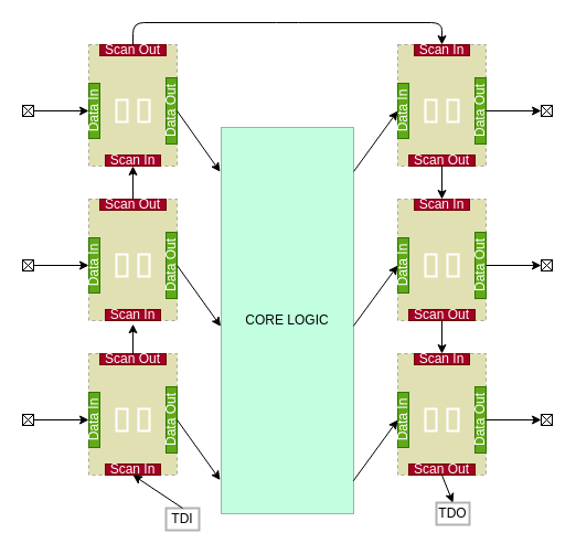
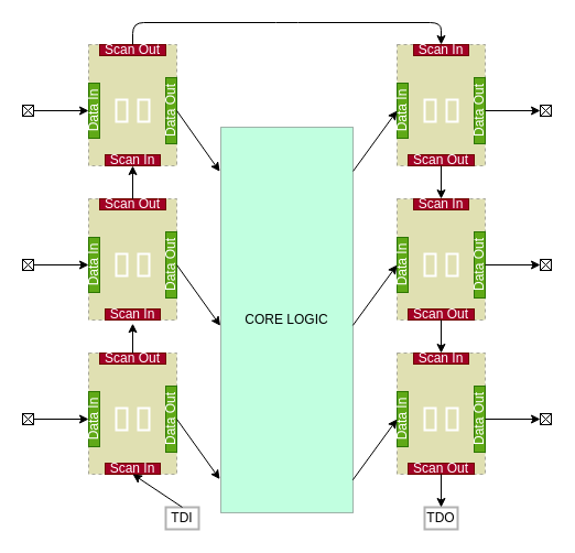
  <mxCell id="0" />
  <mxCell id="1" parent="0" />
  <mxCell id="2" value="" style="group" vertex="1" connectable="0" parent="1"><mxGeometry x="80" y="40" width="80" height="110" as="geometry" /></mxCell>
  <mxCell id="3" value="" style="rounded=0;whiteSpace=wrap;html=1;fillColor=#999900;dashed=1;opacity=30;" parent="2" vertex="1"><mxGeometry width="80" height="110" as="geometry" /></mxCell>
  <mxCell id="4" value="Data In" style="text;strokeColor=#2D7600;align=center;fillColor=#60a917;html=1;verticalAlign=middle;whiteSpace=wrap;rounded=0;fontColor=#ffffff;rotation=-90;" vertex="1" parent="2"><mxGeometry x="-20" y="55" width="50" height="10" as="geometry" /></mxCell>
  <mxCell id="5" value="Scan In" style="text;strokeColor=#6F0000;align=center;fillColor=#a20025;html=1;verticalAlign=middle;whiteSpace=wrap;rounded=0;fontColor=#ffffff;" vertex="1" parent="2"><mxGeometry x="15" y="100" width="50" height="10" as="geometry" /></mxCell>
  <mxCell id="6" value="Data Out" style="text;strokeColor=#2D7600;align=center;fillColor=#60a917;html=1;verticalAlign=middle;whiteSpace=wrap;rounded=0;fontColor=#ffffff;rotation=-90;" vertex="1" parent="2"><mxGeometry x="45" y="55" width="60" height="10" as="geometry" /></mxCell>
  <mxCell id="7" value="Scan Out" style="text;strokeColor=#6F0000;align=center;fillColor=#a20025;html=1;verticalAlign=middle;whiteSpace=wrap;rounded=0;fontColor=#ffffff;" vertex="1" parent="2"><mxGeometry x="10" width="60" height="10" as="geometry" /></mxCell>
  <mxCell id="8" value="" style="whiteSpace=wrap;html=1;strokeColor=#FFFFFF;strokeWidth=2;fillColor=none;" vertex="1" parent="2"><mxGeometry x="25" y="50" width="10" height="20" as="geometry" /></mxCell>
  <mxCell id="9" value="" style="whiteSpace=wrap;html=1;strokeColor=#FFFFFF;strokeWidth=2;fillColor=none;" vertex="1" parent="2"><mxGeometry x="45" y="50" width="10" height="20" as="geometry" /></mxCell>
  <mxCell id="10" value="" style="group" vertex="1" connectable="0" parent="1"><mxGeometry x="80" y="180" width="80" height="110" as="geometry" /></mxCell>
  <mxCell id="11" value="" style="rounded=0;whiteSpace=wrap;html=1;fillColor=#999900;dashed=1;opacity=30;" vertex="1" parent="10"><mxGeometry width="80" height="110" as="geometry" /></mxCell>
  <mxCell id="12" value="Data In" style="text;strokeColor=#2D7600;align=center;fillColor=#60a917;html=1;verticalAlign=middle;whiteSpace=wrap;rounded=0;fontColor=#ffffff;rotation=-90;" vertex="1" parent="10"><mxGeometry x="-20" y="55" width="50" height="10" as="geometry" /></mxCell>
  <mxCell id="13" value="Scan In" style="text;strokeColor=#6F0000;align=center;fillColor=#a20025;html=1;verticalAlign=middle;whiteSpace=wrap;rounded=0;fontColor=#ffffff;" vertex="1" parent="10"><mxGeometry x="15" y="100" width="50" height="10" as="geometry" /></mxCell>
  <mxCell id="14" value="Data Out" style="text;strokeColor=#2D7600;align=center;fillColor=#60a917;html=1;verticalAlign=middle;whiteSpace=wrap;rounded=0;fontColor=#ffffff;rotation=-90;" vertex="1" parent="10"><mxGeometry x="45" y="55" width="60" height="10" as="geometry" /></mxCell>
  <mxCell id="15" value="Scan Out" style="text;strokeColor=#6F0000;align=center;fillColor=#a20025;html=1;verticalAlign=middle;whiteSpace=wrap;rounded=0;fontColor=#ffffff;" vertex="1" parent="10"><mxGeometry x="10" width="60" height="10" as="geometry" /></mxCell>
  <mxCell id="16" value="" style="whiteSpace=wrap;html=1;strokeColor=#FFFFFF;strokeWidth=2;fillColor=none;" vertex="1" parent="10"><mxGeometry x="25" y="50" width="10" height="20" as="geometry" /></mxCell>
  <mxCell id="17" value="" style="whiteSpace=wrap;html=1;strokeColor=#FFFFFF;strokeWidth=2;fillColor=none;" vertex="1" parent="10"><mxGeometry x="45" y="50" width="10" height="20" as="geometry" /></mxCell>
  <mxCell id="18" value="" style="group" vertex="1" connectable="0" parent="1"><mxGeometry x="360" y="40" width="80" height="110" as="geometry" /></mxCell>
  <mxCell id="19" value="" style="rounded=0;whiteSpace=wrap;html=1;fillColor=#999900;dashed=1;opacity=30;" vertex="1" parent="18"><mxGeometry width="80" height="110" as="geometry" /></mxCell>
  <mxCell id="20" value="Data In" style="text;strokeColor=#2D7600;align=center;fillColor=#60a917;html=1;verticalAlign=middle;whiteSpace=wrap;rounded=0;fontColor=#ffffff;rotation=-90;" vertex="1" parent="18"><mxGeometry x="-20" y="55" width="50" height="10" as="geometry" /></mxCell>
  <mxCell id="21" value="Scan In" style="text;strokeColor=#6F0000;align=center;fillColor=#a20025;html=1;verticalAlign=middle;whiteSpace=wrap;rounded=0;fontColor=#ffffff;" vertex="1" parent="18"><mxGeometry x="15" width="50" height="10" as="geometry" /></mxCell>
  <mxCell id="22" value="Data Out" style="text;strokeColor=#2D7600;align=center;fillColor=#60a917;html=1;verticalAlign=middle;whiteSpace=wrap;rounded=0;fontColor=#ffffff;rotation=-90;" vertex="1" parent="18"><mxGeometry x="45" y="55" width="60" height="10" as="geometry" /></mxCell>
  <mxCell id="23" value="Scan Out" style="text;strokeColor=#6F0000;align=center;fillColor=#a20025;html=1;verticalAlign=middle;whiteSpace=wrap;rounded=0;fontColor=#ffffff;" vertex="1" parent="18"><mxGeometry x="10" y="100" width="60" height="10" as="geometry" /></mxCell>
  <mxCell id="24" value="" style="whiteSpace=wrap;html=1;strokeColor=#FFFFFF;strokeWidth=2;fillColor=none;" vertex="1" parent="18"><mxGeometry x="25" y="50" width="10" height="20" as="geometry" /></mxCell>
  <mxCell id="25" value="" style="whiteSpace=wrap;html=1;strokeColor=#FFFFFF;strokeWidth=2;fillColor=none;" vertex="1" parent="18"><mxGeometry x="45" y="50" width="10" height="20" as="geometry" /></mxCell>
  <mxCell id="26" value="" style="group" vertex="1" connectable="0" parent="1"><mxGeometry x="360" y="180" width="80" height="110" as="geometry" /></mxCell>
  <mxCell id="27" value="" style="rounded=0;whiteSpace=wrap;html=1;fillColor=#999900;dashed=1;opacity=30;" vertex="1" parent="26"><mxGeometry width="80" height="110" as="geometry" /></mxCell>
  <mxCell id="28" value="Data In" style="text;strokeColor=#2D7600;align=center;fillColor=#60a917;html=1;verticalAlign=middle;whiteSpace=wrap;rounded=0;fontColor=#ffffff;rotation=-90;" vertex="1" parent="26"><mxGeometry x="-20" y="55" width="50" height="10" as="geometry" /></mxCell>
  <mxCell id="29" value="Scan In" style="text;strokeColor=#6F0000;align=center;fillColor=#a20025;html=1;verticalAlign=middle;whiteSpace=wrap;rounded=0;fontColor=#ffffff;" vertex="1" parent="26"><mxGeometry x="15" width="50" height="10" as="geometry" /></mxCell>
  <mxCell id="30" value="Data Out" style="text;strokeColor=#2D7600;align=center;fillColor=#60a917;html=1;verticalAlign=middle;whiteSpace=wrap;rounded=0;fontColor=#ffffff;rotation=-90;" vertex="1" parent="26"><mxGeometry x="45" y="55" width="60" height="10" as="geometry" /></mxCell>
  <mxCell id="31" value="Scan Out" style="text;strokeColor=#6F0000;align=center;fillColor=#a20025;html=1;verticalAlign=middle;whiteSpace=wrap;rounded=0;fontColor=#ffffff;" vertex="1" parent="26"><mxGeometry x="10" y="100" width="60" height="10" as="geometry" /></mxCell>
  <mxCell id="32" value="" style="whiteSpace=wrap;html=1;strokeColor=#FFFFFF;strokeWidth=2;fillColor=none;" vertex="1" parent="26"><mxGeometry x="25" y="50" width="10" height="20" as="geometry" /></mxCell>
  <mxCell id="33" value="" style="whiteSpace=wrap;html=1;strokeColor=#FFFFFF;strokeWidth=2;fillColor=none;" vertex="1" parent="26"><mxGeometry x="45" y="50" width="10" height="20" as="geometry" /></mxCell>
  <mxCell id="34" value="" style="group" vertex="1" connectable="0" parent="1"><mxGeometry x="80" y="320" width="80" height="110" as="geometry" /></mxCell>
  <mxCell id="35" value="" style="rounded=0;whiteSpace=wrap;html=1;fillColor=#999900;dashed=1;opacity=30;" vertex="1" parent="34"><mxGeometry width="80" height="110" as="geometry" /></mxCell>
  <mxCell id="36" value="Data In" style="text;strokeColor=#2D7600;align=center;fillColor=#60a917;html=1;verticalAlign=middle;whiteSpace=wrap;rounded=0;fontColor=#ffffff;rotation=-90;" vertex="1" parent="34"><mxGeometry x="-20" y="55" width="50" height="10" as="geometry" /></mxCell>
  <mxCell id="37" value="Scan In" style="text;strokeColor=#6F0000;align=center;fillColor=#a20025;html=1;verticalAlign=middle;whiteSpace=wrap;rounded=0;fontColor=#ffffff;" vertex="1" parent="34"><mxGeometry x="15" y="100" width="50" height="10" as="geometry" /></mxCell>
  <mxCell id="38" value="Data Out" style="text;strokeColor=#2D7600;align=center;fillColor=#60a917;html=1;verticalAlign=middle;whiteSpace=wrap;rounded=0;fontColor=#ffffff;rotation=-90;" vertex="1" parent="34"><mxGeometry x="45" y="55" width="60" height="10" as="geometry" /></mxCell>
  <mxCell id="39" value="Scan Out" style="text;strokeColor=#6F0000;align=center;fillColor=#a20025;html=1;verticalAlign=middle;whiteSpace=wrap;rounded=0;fontColor=#ffffff;" vertex="1" parent="34"><mxGeometry x="10" width="60" height="10" as="geometry" /></mxCell>
  <mxCell id="40" value="" style="whiteSpace=wrap;html=1;strokeColor=#FFFFFF;strokeWidth=2;fillColor=none;" vertex="1" parent="34"><mxGeometry x="25" y="50" width="10" height="20" as="geometry" /></mxCell>
  <mxCell id="41" value="" style="whiteSpace=wrap;html=1;strokeColor=#FFFFFF;strokeWidth=2;fillColor=none;" vertex="1" parent="34"><mxGeometry x="45" y="50" width="10" height="20" as="geometry" /></mxCell>
  <mxCell id="42" value="" style="group" vertex="1" connectable="0" parent="1"><mxGeometry x="360" y="320" width="80" height="110" as="geometry" /></mxCell>
  <mxCell id="43" value="" style="rounded=0;whiteSpace=wrap;html=1;fillColor=#999900;dashed=1;opacity=30;" vertex="1" parent="42"><mxGeometry width="80" height="110" as="geometry" /></mxCell>
  <mxCell id="44" value="Data In" style="text;strokeColor=#2D7600;align=center;fillColor=#60a917;html=1;verticalAlign=middle;whiteSpace=wrap;rounded=0;fontColor=#ffffff;rotation=-90;" vertex="1" parent="42"><mxGeometry x="-20" y="55" width="50" height="10" as="geometry" /></mxCell>
  <mxCell id="45" value="Scan In" style="text;strokeColor=#6F0000;align=center;fillColor=#a20025;html=1;verticalAlign=middle;whiteSpace=wrap;rounded=0;fontColor=#ffffff;" vertex="1" parent="42"><mxGeometry x="15" width="50" height="10" as="geometry" /></mxCell>
  <mxCell id="46" value="Data Out" style="text;strokeColor=#2D7600;align=center;fillColor=#60a917;html=1;verticalAlign=middle;whiteSpace=wrap;rounded=0;fontColor=#ffffff;rotation=-90;" vertex="1" parent="42"><mxGeometry x="45" y="55" width="60" height="10" as="geometry" /></mxCell>
  <mxCell id="47" value="Scan Out" style="text;strokeColor=#6F0000;align=center;fillColor=#a20025;html=1;verticalAlign=middle;whiteSpace=wrap;rounded=0;fontColor=#ffffff;" vertex="1" parent="42"><mxGeometry x="10" y="100" width="60" height="10" as="geometry" /></mxCell>
  <mxCell id="48" value="" style="whiteSpace=wrap;html=1;strokeColor=#FFFFFF;strokeWidth=2;fillColor=none;" vertex="1" parent="42"><mxGeometry x="25" y="50" width="10" height="20" as="geometry" /></mxCell>
  <mxCell id="49" value="" style="whiteSpace=wrap;html=1;strokeColor=#FFFFFF;strokeWidth=2;fillColor=none;" vertex="1" parent="42"><mxGeometry x="45" y="50" width="10" height="20" as="geometry" /></mxCell>
  <mxCell id="50" style="edgeStyle=none;html=1;exitX=0.5;exitY=0;exitDx=0;exitDy=0;entryX=0.5;entryY=1.319;entryDx=0;entryDy=0;entryPerimeter=0;" edge="1" parent="1" source="39" target="13"><mxGeometry relative="1" as="geometry" /></mxCell>
  <mxCell id="51" style="edgeStyle=none;html=1;exitX=0.5;exitY=0;exitDx=0;exitDy=0;entryX=0.5;entryY=1;entryDx=0;entryDy=0;" edge="1" parent="1" source="15" target="5"><mxGeometry relative="1" as="geometry" /></mxCell>
  <mxCell id="52" style="edgeStyle=none;html=1;exitX=0.5;exitY=0;exitDx=0;exitDy=0;entryX=0.5;entryY=0;entryDx=0;entryDy=0;" edge="1" parent="1" source="7" target="21"><mxGeometry relative="1" as="geometry"><Array as="points"><mxPoint x="120" y="20" /><mxPoint x="260" y="20" /><mxPoint x="400" y="20" /></Array></mxGeometry></mxCell>
  <mxCell id="53" style="edgeStyle=none;html=1;exitX=0.5;exitY=1;exitDx=0;exitDy=0;entryX=0.5;entryY=0;entryDx=0;entryDy=0;" edge="1" parent="1" source="23" target="29"><mxGeometry relative="1" as="geometry" /></mxCell>
  <mxCell id="54" style="edgeStyle=none;html=1;exitX=0.5;exitY=1;exitDx=0;exitDy=0;entryX=0.5;entryY=0;entryDx=0;entryDy=0;" edge="1" parent="1" source="31" target="45"><mxGeometry relative="1" as="geometry" /></mxCell>
  <mxCell id="55" value="&lt;div&gt;CORE LOGIC&lt;/div&gt;" style="rounded=0;whiteSpace=wrap;html=1;fillColor=#33FF99;opacity=30;" vertex="1" parent="1"><mxGeometry x="200" y="115" width="120" height="350" as="geometry" /></mxCell>
  <mxCell id="56" style="edgeStyle=none;html=1;exitX=0.5;exitY=1;exitDx=0;exitDy=0;entryX=-0.008;entryY=0.913;entryDx=0;entryDy=0;entryPerimeter=0;" edge="1" parent="1" source="38" target="55"><mxGeometry relative="1" as="geometry" /></mxCell>
  <mxCell id="57" style="edgeStyle=none;html=1;exitX=0.5;exitY=1;exitDx=0;exitDy=0;entryX=-0.004;entryY=0.515;entryDx=0;entryDy=0;entryPerimeter=0;" edge="1" parent="1" source="14" target="55"><mxGeometry relative="1" as="geometry" /></mxCell>
  <mxCell id="58" style="edgeStyle=none;html=1;exitX=0.5;exitY=1;exitDx=0;exitDy=0;entryX=-0.008;entryY=0.115;entryDx=0;entryDy=0;entryPerimeter=0;" edge="1" parent="1" source="6" target="55"><mxGeometry relative="1" as="geometry" /></mxCell>
  <mxCell id="59" style="edgeStyle=none;html=1;exitX=0.5;exitY=0;exitDx=0;exitDy=0;entryX=1.001;entryY=0.114;entryDx=0;entryDy=0;entryPerimeter=0;endArrow=none;endFill=0;startArrow=classic;startFill=1;" edge="1" parent="1" source="20" target="55"><mxGeometry relative="1" as="geometry" /></mxCell>
  <mxCell id="60" style="edgeStyle=none;html=1;exitX=0.5;exitY=0;exitDx=0;exitDy=0;entryX=0.999;entryY=0.514;entryDx=0;entryDy=0;entryPerimeter=0;startArrow=classic;startFill=1;endArrow=none;endFill=0;" edge="1" parent="1" source="28" target="55"><mxGeometry relative="1" as="geometry" /></mxCell>
  <mxCell id="61" style="edgeStyle=none;html=1;exitX=0.5;exitY=0;exitDx=0;exitDy=0;entryX=0.998;entryY=0.915;entryDx=0;entryDy=0;entryPerimeter=0;startArrow=classic;startFill=1;endArrow=none;endFill=0;" edge="1" parent="1" source="44" target="55"><mxGeometry relative="1" as="geometry" /></mxCell>
  <mxCell id="62" value="" style="group" vertex="1" connectable="0" parent="1"><mxGeometry x="20" y="95" width="10" height="10" as="geometry" /></mxCell>
  <mxCell id="63" value="" style="whiteSpace=wrap;html=1;" vertex="1" parent="62"><mxGeometry width="10" height="10" as="geometry" /></mxCell>
  <mxCell id="64" value="" style="endArrow=none;html=1;rounded=0;entryX=0;entryY=0;entryDx=0;entryDy=0;exitX=1;exitY=1;exitDx=0;exitDy=0;" edge="1" parent="62" source="63" target="63"><mxGeometry width="50" height="50" relative="1" as="geometry"><mxPoint x="95" y="30" as="sourcePoint" /><mxPoint x="120" y="5" as="targetPoint" /></mxGeometry></mxCell>
  <mxCell id="65" value="" style="endArrow=none;html=1;rounded=0;entryX=1;entryY=0;entryDx=0;entryDy=0;exitX=0;exitY=1;exitDx=0;exitDy=0;" edge="1" parent="62" source="63" target="63"><mxGeometry width="50" height="50" relative="1" as="geometry"><mxPoint x="15" y="15" as="sourcePoint" /><mxPoint x="5" y="5" as="targetPoint" /></mxGeometry></mxCell>
  <mxCell id="66" style="edgeStyle=none;html=1;exitX=1;exitY=0.5;exitDx=0;exitDy=0;entryX=0.5;entryY=0;entryDx=0;entryDy=0;startArrow=none;startFill=0;endArrow=classic;endFill=1;" edge="1" parent="1" source="63" target="4"><mxGeometry relative="1" as="geometry" /></mxCell>
  <mxCell id="67" value="" style="group" vertex="1" connectable="0" parent="1"><mxGeometry x="20" y="235" width="10" height="10" as="geometry" /></mxCell>
  <mxCell id="68" value="" style="whiteSpace=wrap;html=1;" vertex="1" parent="67"><mxGeometry width="10" height="10" as="geometry" /></mxCell>
  <mxCell id="69" value="" style="endArrow=none;html=1;rounded=0;entryX=0;entryY=0;entryDx=0;entryDy=0;exitX=1;exitY=1;exitDx=0;exitDy=0;" edge="1" parent="67" source="68" target="68"><mxGeometry width="50" height="50" relative="1" as="geometry"><mxPoint x="95" y="30" as="sourcePoint" /><mxPoint x="120" y="5" as="targetPoint" /></mxGeometry></mxCell>
  <mxCell id="70" value="" style="endArrow=none;html=1;rounded=0;entryX=1;entryY=0;entryDx=0;entryDy=0;exitX=0;exitY=1;exitDx=0;exitDy=0;" edge="1" parent="67" source="68" target="68"><mxGeometry width="50" height="50" relative="1" as="geometry"><mxPoint x="15" y="15" as="sourcePoint" /><mxPoint x="5" y="5" as="targetPoint" /></mxGeometry></mxCell>
  <mxCell id="71" value="" style="group" vertex="1" connectable="0" parent="1"><mxGeometry x="20" y="375" width="10" height="10" as="geometry" /></mxCell>
  <mxCell id="72" value="" style="whiteSpace=wrap;html=1;" vertex="1" parent="71"><mxGeometry width="10" height="10" as="geometry" /></mxCell>
  <mxCell id="73" value="" style="endArrow=none;html=1;rounded=0;entryX=0;entryY=0;entryDx=0;entryDy=0;exitX=1;exitY=1;exitDx=0;exitDy=0;" edge="1" parent="71" source="72" target="72"><mxGeometry width="50" height="50" relative="1" as="geometry"><mxPoint x="95" y="30" as="sourcePoint" /><mxPoint x="120" y="5" as="targetPoint" /></mxGeometry></mxCell>
  <mxCell id="74" value="" style="endArrow=none;html=1;rounded=0;entryX=1;entryY=0;entryDx=0;entryDy=0;exitX=0;exitY=1;exitDx=0;exitDy=0;" edge="1" parent="71" source="72" target="72"><mxGeometry width="50" height="50" relative="1" as="geometry"><mxPoint x="15" y="15" as="sourcePoint" /><mxPoint x="5" y="5" as="targetPoint" /></mxGeometry></mxCell>
  <mxCell id="75" style="edgeStyle=none;html=1;exitX=1;exitY=0.5;exitDx=0;exitDy=0;entryX=0.5;entryY=0;entryDx=0;entryDy=0;startArrow=none;startFill=0;endArrow=classic;endFill=1;" edge="1" parent="1" source="68" target="12"><mxGeometry relative="1" as="geometry" /></mxCell>
  <mxCell id="76" style="edgeStyle=none;html=1;exitX=1;exitY=0.5;exitDx=0;exitDy=0;entryX=0.5;entryY=0;entryDx=0;entryDy=0;startArrow=none;startFill=0;endArrow=classic;endFill=1;" edge="1" parent="1" source="72" target="36"><mxGeometry relative="1" as="geometry" /></mxCell>
  <mxCell id="77" value="" style="group" vertex="1" connectable="0" parent="1"><mxGeometry x="490" y="95" width="10" height="10" as="geometry" /></mxCell>
  <mxCell id="78" value="" style="whiteSpace=wrap;html=1;" vertex="1" parent="77"><mxGeometry width="10" height="10" as="geometry" /></mxCell>
  <mxCell id="79" value="" style="endArrow=none;html=1;rounded=0;entryX=0;entryY=0;entryDx=0;entryDy=0;exitX=1;exitY=1;exitDx=0;exitDy=0;" edge="1" parent="77" source="78" target="78"><mxGeometry width="50" height="50" relative="1" as="geometry"><mxPoint x="95" y="30" as="sourcePoint" /><mxPoint x="120" y="5" as="targetPoint" /></mxGeometry></mxCell>
  <mxCell id="80" value="" style="endArrow=none;html=1;rounded=0;entryX=1;entryY=0;entryDx=0;entryDy=0;exitX=0;exitY=1;exitDx=0;exitDy=0;" edge="1" parent="77" source="78" target="78"><mxGeometry width="50" height="50" relative="1" as="geometry"><mxPoint x="15" y="15" as="sourcePoint" /><mxPoint x="5" y="5" as="targetPoint" /></mxGeometry></mxCell>
  <mxCell id="81" value="" style="group" vertex="1" connectable="0" parent="1"><mxGeometry x="490" y="235" width="10" height="10" as="geometry" /></mxCell>
  <mxCell id="82" value="" style="whiteSpace=wrap;html=1;" vertex="1" parent="81"><mxGeometry width="10" height="10" as="geometry" /></mxCell>
  <mxCell id="83" value="" style="endArrow=none;html=1;rounded=0;entryX=0;entryY=0;entryDx=0;entryDy=0;exitX=1;exitY=1;exitDx=0;exitDy=0;" edge="1" parent="81" source="82" target="82"><mxGeometry width="50" height="50" relative="1" as="geometry"><mxPoint x="95" y="30" as="sourcePoint" /><mxPoint x="120" y="5" as="targetPoint" /></mxGeometry></mxCell>
  <mxCell id="84" value="" style="endArrow=none;html=1;rounded=0;entryX=1;entryY=0;entryDx=0;entryDy=0;exitX=0;exitY=1;exitDx=0;exitDy=0;" edge="1" parent="81" source="82" target="82"><mxGeometry width="50" height="50" relative="1" as="geometry"><mxPoint x="15" y="15" as="sourcePoint" /><mxPoint x="5" y="5" as="targetPoint" /></mxGeometry></mxCell>
  <mxCell id="85" value="" style="group" vertex="1" connectable="0" parent="1"><mxGeometry x="490" y="375" width="10" height="10" as="geometry" /></mxCell>
  <mxCell id="86" value="" style="whiteSpace=wrap;html=1;" vertex="1" parent="85"><mxGeometry width="10" height="10" as="geometry" /></mxCell>
  <mxCell id="87" value="" style="endArrow=none;html=1;rounded=0;entryX=0;entryY=0;entryDx=0;entryDy=0;exitX=1;exitY=1;exitDx=0;exitDy=0;" edge="1" parent="85" source="86" target="86"><mxGeometry width="50" height="50" relative="1" as="geometry"><mxPoint x="95" y="30" as="sourcePoint" /><mxPoint x="120" y="5" as="targetPoint" /></mxGeometry></mxCell>
  <mxCell id="88" value="" style="endArrow=none;html=1;rounded=0;entryX=1;entryY=0;entryDx=0;entryDy=0;exitX=0;exitY=1;exitDx=0;exitDy=0;" edge="1" parent="85" source="86" target="86"><mxGeometry width="50" height="50" relative="1" as="geometry"><mxPoint x="15" y="15" as="sourcePoint" /><mxPoint x="5" y="5" as="targetPoint" /></mxGeometry></mxCell>
  <mxCell id="89" style="edgeStyle=none;html=1;exitX=0.5;exitY=1;exitDx=0;exitDy=0;entryX=0;entryY=0.5;entryDx=0;entryDy=0;startArrow=none;startFill=0;endArrow=classic;endFill=1;" edge="1" parent="1" source="22" target="78"><mxGeometry relative="1" as="geometry" /></mxCell>
  <mxCell id="90" style="edgeStyle=none;html=1;exitX=0.5;exitY=1;exitDx=0;exitDy=0;entryX=0;entryY=0.5;entryDx=0;entryDy=0;startArrow=none;startFill=0;endArrow=classic;endFill=1;" edge="1" parent="1" source="30" target="82"><mxGeometry relative="1" as="geometry" /></mxCell>
  <mxCell id="91" style="edgeStyle=none;html=1;exitX=0.5;exitY=1;exitDx=0;exitDy=0;entryX=0;entryY=0.5;entryDx=0;entryDy=0;startArrow=none;startFill=0;endArrow=classic;endFill=1;" edge="1" parent="1" source="46" target="86"><mxGeometry relative="1" as="geometry" /></mxCell>
  <mxCell id="92" style="edgeStyle=none;html=1;exitX=0.5;exitY=0;exitDx=0;exitDy=0;entryX=0.5;entryY=1;entryDx=0;entryDy=0;startArrow=none;startFill=0;endArrow=classic;endFill=1;" edge="1" parent="1" source="93" target="37"><mxGeometry relative="1" as="geometry" /></mxCell>
  <mxCell id="93" value="TDI" style="text;strokeColor=default;align=center;fillColor=none;html=1;verticalAlign=middle;whiteSpace=wrap;rounded=0;opacity=30;strokeWidth=2;" vertex="1" parent="1"><mxGeometry x="150" y="460" width="30" height="20" as="geometry" /></mxCell>
- <mxCell id="94" value="TDO" style="text;strokeColor=default;align=center;fillColor=none;html=1;verticalAlign=middle;whiteSpace=wrap;rounded=0;opacity=30;strokeWidth=2;" vertex="1" parent="1"><mxGeometry x="395" y="455" width="30" height="20" as="geometry" /></mxCell>
+ <mxCell id="94" value="TDO" style="text;strokeColor=default;align=center;fillColor=none;html=1;verticalAlign=middle;whiteSpace=wrap;rounded=0;opacity=30;strokeWidth=2;" vertex="1" parent="1"><mxGeometry x="385" y="460" width="30" height="20" as="geometry" /></mxCell>
  <mxCell id="95" style="edgeStyle=none;html=1;exitX=0.5;exitY=1;exitDx=0;exitDy=0;entryX=0.5;entryY=0;entryDx=0;entryDy=0;startArrow=none;startFill=0;endArrow=classic;endFill=1;" edge="1" parent="1" source="47" target="94"><mxGeometry relative="1" as="geometry" /></mxCell>
